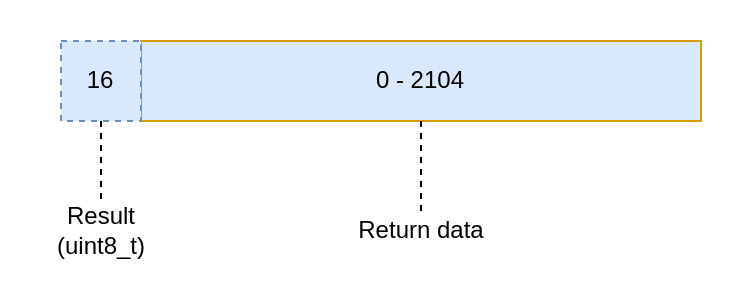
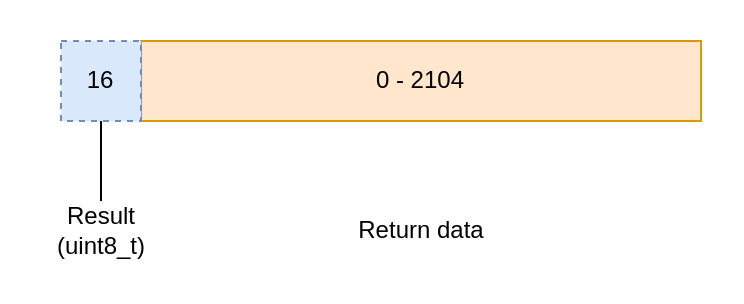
  <mxCell id="0" />
  <mxCell id="1" parent="0" />
- <mxCell id="2" value="0 - 2104" style="rounded=0;whiteSpace=wrap;html=1;fillColor=#dae8fc;strokeColor=#d79b00;" parent="1" vertex="1"><mxGeometry x="70" y="20" width="280" height="40" as="geometry" /></mxCell>
+ <mxCell id="2" value="0 - 2104" style="rounded=0;whiteSpace=wrap;html=1;fillColor=#ffe6cc;strokeColor=#d79b00;" parent="1" vertex="1"><mxGeometry x="70" y="20" width="280" height="40" as="geometry" /></mxCell>
  <mxCell id="3" value="Return data" style="text;html=1;align=center;verticalAlign=middle;resizable=0;points=[];autosize=1;" parent="1" vertex="1"><mxGeometry x="170" y="105" width="80" height="20" as="geometry" /></mxCell>
- <mxCell id="4" value="" style="endArrow=none;dashed=1;html=1;exitX=0.5;exitY=1;exitDx=0;exitDy=0;" parent="1" source="2" target="3" edge="1"><mxGeometry width="50" height="50" relative="1" as="geometry"><mxPoint x="150" y="300" as="sourcePoint" /><mxPoint x="200" y="250" as="targetPoint" /></mxGeometry></mxCell>
  <mxCell id="5" value="16" style="rounded=0;whiteSpace=wrap;html=1;fillColor=#dae8fc;strokeColor=#6c8ebf;dashed=1;" parent="1" vertex="1"><mxGeometry x="30" y="20" width="40" height="40" as="geometry" /></mxCell>
  <mxCell id="6" value="Result&lt;br&gt;(uint8_t)" style="text;html=1;align=center;verticalAlign=middle;resizable=0;points=[];autosize=1;" parent="1" vertex="1"><mxGeometry x="20" y="100" width="60" height="30" as="geometry" /></mxCell>
- <mxCell id="7" value="" style="endArrow=none;dashed=1;html=1;exitX=0.5;exitY=1;exitDx=0;exitDy=0;" parent="1" source="5" target="6" edge="1"><mxGeometry width="50" height="50" relative="1" as="geometry"><mxPoint x="150" y="260" as="sourcePoint" /><mxPoint x="200" y="210" as="targetPoint" /></mxGeometry></mxCell>
+ <mxCell id="7" value="" style="endArrow=none;dashed=0;html=1;exitX=0.5;exitY=1;exitDx=0;exitDy=0;" parent="1" source="5" target="6" edge="1"><mxGeometry width="50" height="50" relative="1" as="geometry"><mxPoint x="150" y="260" as="sourcePoint" /><mxPoint x="200" y="210" as="targetPoint" /></mxGeometry></mxCell>
